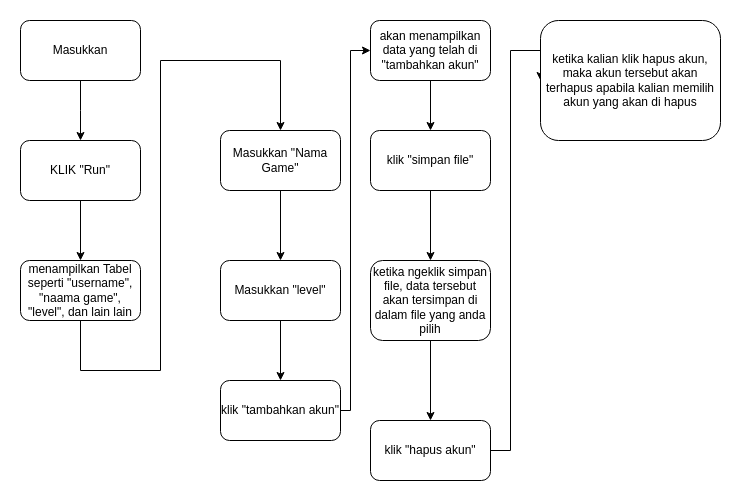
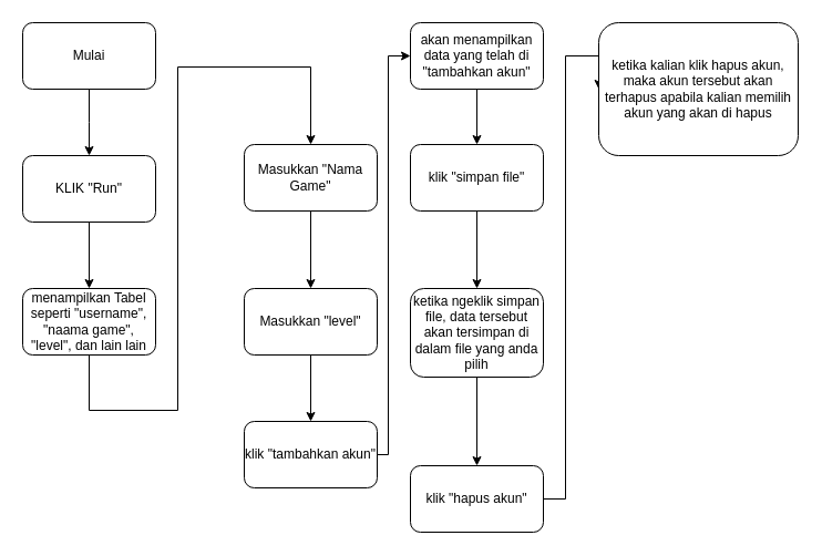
  <mxCell id="0" />
  <mxCell id="1" parent="0" />
  <mxCell id="2" style="edgeStyle=orthogonalEdgeStyle;rounded=0;orthogonalLoop=1;jettySize=auto;html=1;exitX=0.5;exitY=1;exitDx=0;exitDy=0;" edge="1" parent="1" source="3"><mxGeometry relative="1" as="geometry"><mxPoint x="80" y="140" as="targetPoint" /></mxGeometry></mxCell>
- <mxCell id="3" value="Masukkan" style="rounded=1;whiteSpace=wrap;html=1;" vertex="1" parent="1"><mxGeometry width="120" height="60" as="geometry" x="20" y="20" /></mxCell>
+ <mxCell id="3" value="Mulai" style="rounded=1;whiteSpace=wrap;html=1;" vertex="1" parent="1"><mxGeometry width="120" height="60" as="geometry" x="20" y="20" /></mxCell>
  <mxCell id="4" style="edgeStyle=orthogonalEdgeStyle;rounded=0;orthogonalLoop=1;jettySize=auto;html=1;exitX=0.5;exitY=1;exitDx=0;exitDy=0;" edge="1" parent="1" source="5" target="7"><mxGeometry relative="1" as="geometry"><mxPoint x="80" y="260" as="targetPoint" /></mxGeometry></mxCell>
  <mxCell id="5" value="KLIK &quot;Run&quot;" style="rounded=1;whiteSpace=wrap;html=1;" vertex="1" parent="1"><mxGeometry y="140" width="120" height="60" as="geometry" x="20" /></mxCell>
  <mxCell id="6" style="edgeStyle=orthogonalEdgeStyle;rounded=0;orthogonalLoop=1;jettySize=auto;html=1;exitX=0.5;exitY=1;exitDx=0;exitDy=0;entryX=0.5;entryY=0;entryDx=0;entryDy=0;" edge="1" parent="1" source="7" target="9"><mxGeometry relative="1" as="geometry"><mxPoint x="280" y="60" as="targetPoint" /><Array as="points"><mxPoint x="80" y="370" /><mxPoint x="160" y="370" /><mxPoint x="160" y="60" /><mxPoint x="280" y="60" /></Array></mxGeometry></mxCell>
  <mxCell id="7" value="menampilkan Tabel seperti &quot;username&quot;, &quot;naama game&quot;, &quot;level&quot;, dan lain lain" style="rounded=1;whiteSpace=wrap;html=1;" vertex="1" parent="1"><mxGeometry y="260" width="120" height="60" as="geometry" x="20" /></mxCell>
  <mxCell id="8" style="edgeStyle=orthogonalEdgeStyle;rounded=0;orthogonalLoop=1;jettySize=auto;html=1;exitX=0.5;exitY=1;exitDx=0;exitDy=0;" edge="1" parent="1" source="9" target="11"><mxGeometry relative="1" as="geometry" /></mxCell>
  <mxCell id="9" value="Masukkan &quot;Nama Game&quot;" style="rounded=1;whiteSpace=wrap;html=1;" vertex="1" parent="1"><mxGeometry x="220" y="130" width="120" height="60" as="geometry" /></mxCell>
  <mxCell id="10" style="edgeStyle=orthogonalEdgeStyle;rounded=0;orthogonalLoop=1;jettySize=auto;html=1;exitX=0.5;exitY=1;exitDx=0;exitDy=0;" edge="1" parent="1" source="11" target="13"><mxGeometry relative="1" as="geometry" /></mxCell>
  <mxCell id="11" value="Masukkan &quot;level&quot;" style="rounded=1;whiteSpace=wrap;html=1;" vertex="1" parent="1"><mxGeometry x="220" y="260" width="120" height="60" as="geometry" /></mxCell>
  <mxCell id="12" style="edgeStyle=orthogonalEdgeStyle;rounded=0;orthogonalLoop=1;jettySize=auto;html=1;exitX=1;exitY=0.5;exitDx=0;exitDy=0;entryX=0;entryY=0.5;entryDx=0;entryDy=0;" edge="1" parent="1" source="13" target="15"><mxGeometry relative="1" as="geometry"><mxPoint x="380" y="50" as="targetPoint" /><Array as="points"><mxPoint x="350" y="410" /><mxPoint x="350" y="50" /></Array></mxGeometry></mxCell>
  <mxCell id="13" value="klik &quot;tambahkan akun&quot;" style="rounded=1;whiteSpace=wrap;html=1;" vertex="1" parent="1"><mxGeometry x="220" y="380" width="120" height="60" as="geometry" /></mxCell>
  <mxCell id="14" style="edgeStyle=orthogonalEdgeStyle;rounded=0;orthogonalLoop=1;jettySize=auto;html=1;exitX=0.5;exitY=1;exitDx=0;exitDy=0;" edge="1" parent="1" source="15" target="17"><mxGeometry relative="1" as="geometry" /></mxCell>
  <mxCell id="15" value="akan menampilkan data yang telah di &quot;tambahkan akun&quot;" style="rounded=1;whiteSpace=wrap;html=1;" vertex="1" parent="1"><mxGeometry x="370" width="120" height="60" as="geometry" y="20" /></mxCell>
  <mxCell id="16" style="edgeStyle=orthogonalEdgeStyle;rounded=0;orthogonalLoop=1;jettySize=auto;html=1;exitX=0.5;exitY=1;exitDx=0;exitDy=0;" edge="1" parent="1" source="17" target="19"><mxGeometry relative="1" as="geometry" /></mxCell>
  <mxCell id="17" value="klik &quot;simpan file&quot;" style="rounded=1;whiteSpace=wrap;html=1;" vertex="1" parent="1"><mxGeometry x="370" y="130" width="120" height="60" as="geometry" /></mxCell>
  <mxCell id="18" style="edgeStyle=orthogonalEdgeStyle;rounded=0;orthogonalLoop=1;jettySize=auto;html=1;exitX=0.5;exitY=1;exitDx=0;exitDy=0;entryX=0.5;entryY=0;entryDx=0;entryDy=0;" edge="1" parent="1" source="19" target="21"><mxGeometry relative="1" as="geometry" /></mxCell>
  <mxCell id="19" value="ketika ngeklik simpan file, data tersebut akan tersimpan di dalam file yang anda pilih" style="rounded=1;whiteSpace=wrap;html=1;" vertex="1" parent="1"><mxGeometry x="370" y="260" width="120" height="80" as="geometry" /></mxCell>
  <mxCell id="20" style="edgeStyle=orthogonalEdgeStyle;rounded=0;orthogonalLoop=1;jettySize=auto;html=1;exitX=1;exitY=0.5;exitDx=0;exitDy=0;entryX=0;entryY=0.5;entryDx=0;entryDy=0;" edge="1" parent="1" source="21" target="22"><mxGeometry relative="1" as="geometry"><mxPoint x="530" y="70" as="targetPoint" /><Array as="points"><mxPoint x="510" y="450" /><mxPoint x="510" y="50" /></Array></mxGeometry></mxCell>
  <mxCell id="21" value="klik &quot;hapus akun&quot;" style="rounded=1;whiteSpace=wrap;html=1;" vertex="1" parent="1"><mxGeometry x="370" y="420" width="120" height="60" as="geometry" /></mxCell>
  <mxCell id="22" value="ketika kalian klik hapus akun, maka akun tersebut akan terhapus apabila kalian memilih akun yang akan di hapus" style="rounded=1;whiteSpace=wrap;html=1;" vertex="1" parent="1"><mxGeometry x="540" width="180" height="120" as="geometry" y="20" /></mxCell>
